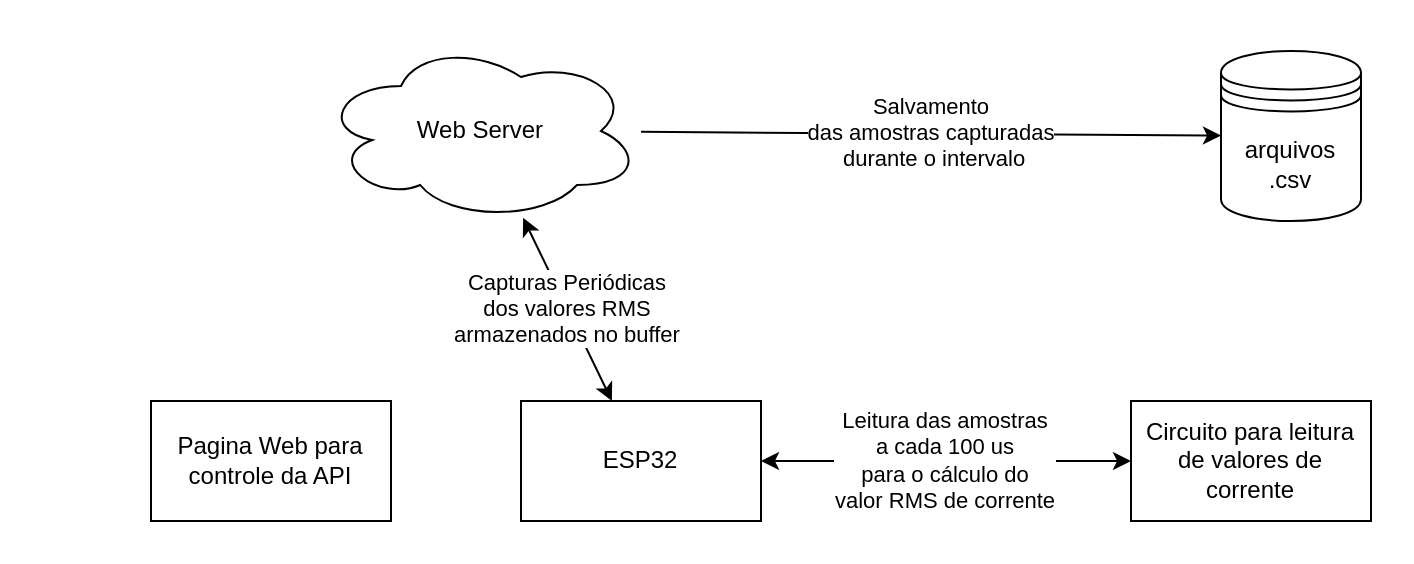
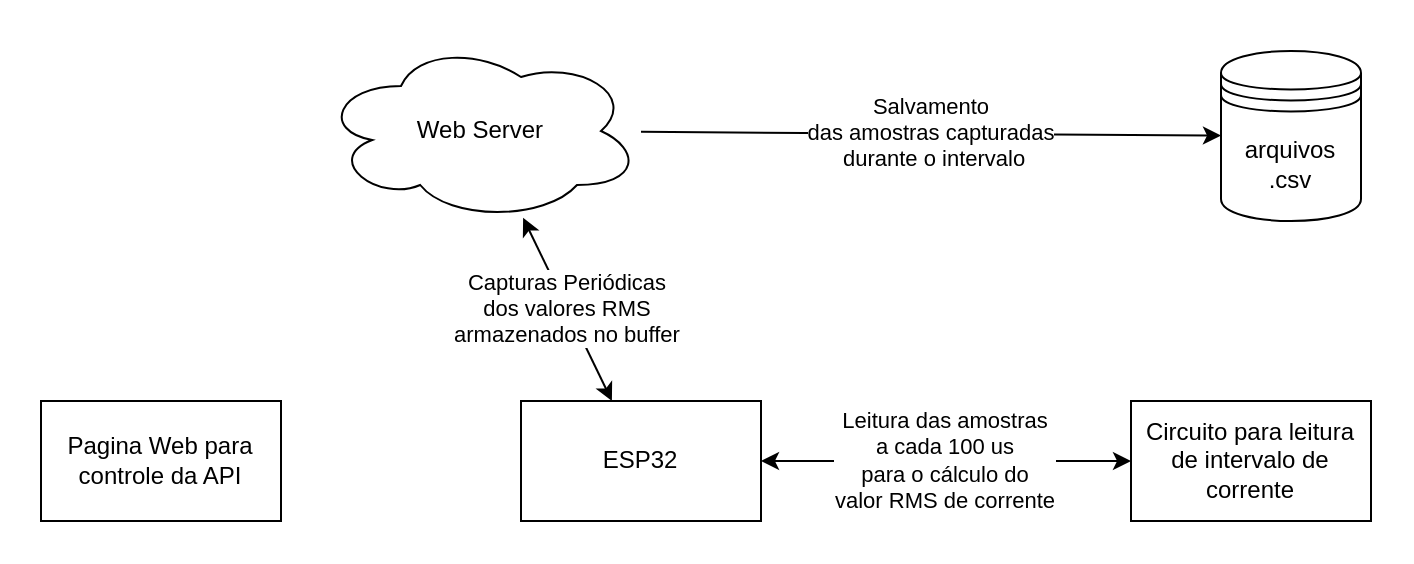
  <mxCell id="0" />
  <mxCell id="1" parent="0" />
- <mxCell id="2" value="Pagina Web para controle da API" style="rounded=0;whiteSpace=wrap;html=1;" parent="1" vertex="1"><mxGeometry x="75" y="200" width="120" height="60" as="geometry" /></mxCell>
+ <mxCell id="2" value="Pagina Web para controle da API" style="rounded=0;whiteSpace=wrap;html=1;" parent="1" vertex="1"><mxGeometry x="20" y="200" width="120" height="60" as="geometry" /></mxCell>
  <mxCell id="3" value="Web Server" style="ellipse;shape=cloud;whiteSpace=wrap;html=1;align=center;" parent="1" vertex="1"><mxGeometry x="160" y="20" width="160" height="90" as="geometry" /></mxCell>
  <mxCell id="4" value="arquivos .csv" style="shape=datastore;whiteSpace=wrap;html=1;" parent="1" vertex="1"><mxGeometry x="610" y="25" width="70" height="85" as="geometry" /></mxCell>
  <mxCell id="5" value="Salvamento&lt;br&gt;das amostras capturadas&lt;br&gt;&amp;nbsp;durante o intervalo" style="endArrow=classic;html=1;" parent="1" source="3" target="4" edge="1"><mxGeometry width="50" height="50" relative="1" as="geometry"><mxPoint x="350" y="60" as="sourcePoint" /><mxPoint x="400" y="10" as="targetPoint" /></mxGeometry></mxCell>
  <mxCell id="6" value="ESP32" style="rounded=0;whiteSpace=wrap;html=1;" parent="1" vertex="1"><mxGeometry x="260" y="200" width="120" height="60" as="geometry" /></mxCell>
  <mxCell id="7" value="Capturas Periódicas&lt;br&gt;dos valores RMS&lt;br&gt;armazenados no buffer" style="endArrow=classic;startArrow=classic;html=1;" parent="1" source="6" target="3" edge="1"><mxGeometry width="50" height="50" relative="1" as="geometry"><mxPoint x="110.909" y="210" as="sourcePoint" /><mxPoint x="209.886" y="113.934" as="targetPoint" /></mxGeometry></mxCell>
  <mxCell id="8" value="Leitura das amostras&lt;br&gt;a cada 100 us&lt;br&gt;para o cálculo do &lt;br&gt;valor RMS de corrente" style="endArrow=classic;startArrow=classic;html=1;" parent="1" source="9" target="6" edge="1"><mxGeometry width="50" height="50" relative="1" as="geometry"><mxPoint x="510" y="230" as="sourcePoint" /><mxPoint x="390" y="260" as="targetPoint" /></mxGeometry></mxCell>
- <mxCell id="9" value="Circuito para leitura de valores de corrente" style="rounded=0;whiteSpace=wrap;html=1;" parent="1" vertex="1"><mxGeometry x="565" y="200" width="120" height="60" as="geometry" /></mxCell>
+ <mxCell id="9" value="Circuito para leitura de intervalo de corrente" style="rounded=0;whiteSpace=wrap;html=1;" parent="1" vertex="1"><mxGeometry x="565" y="200" width="120" height="60" as="geometry" /></mxCell>
